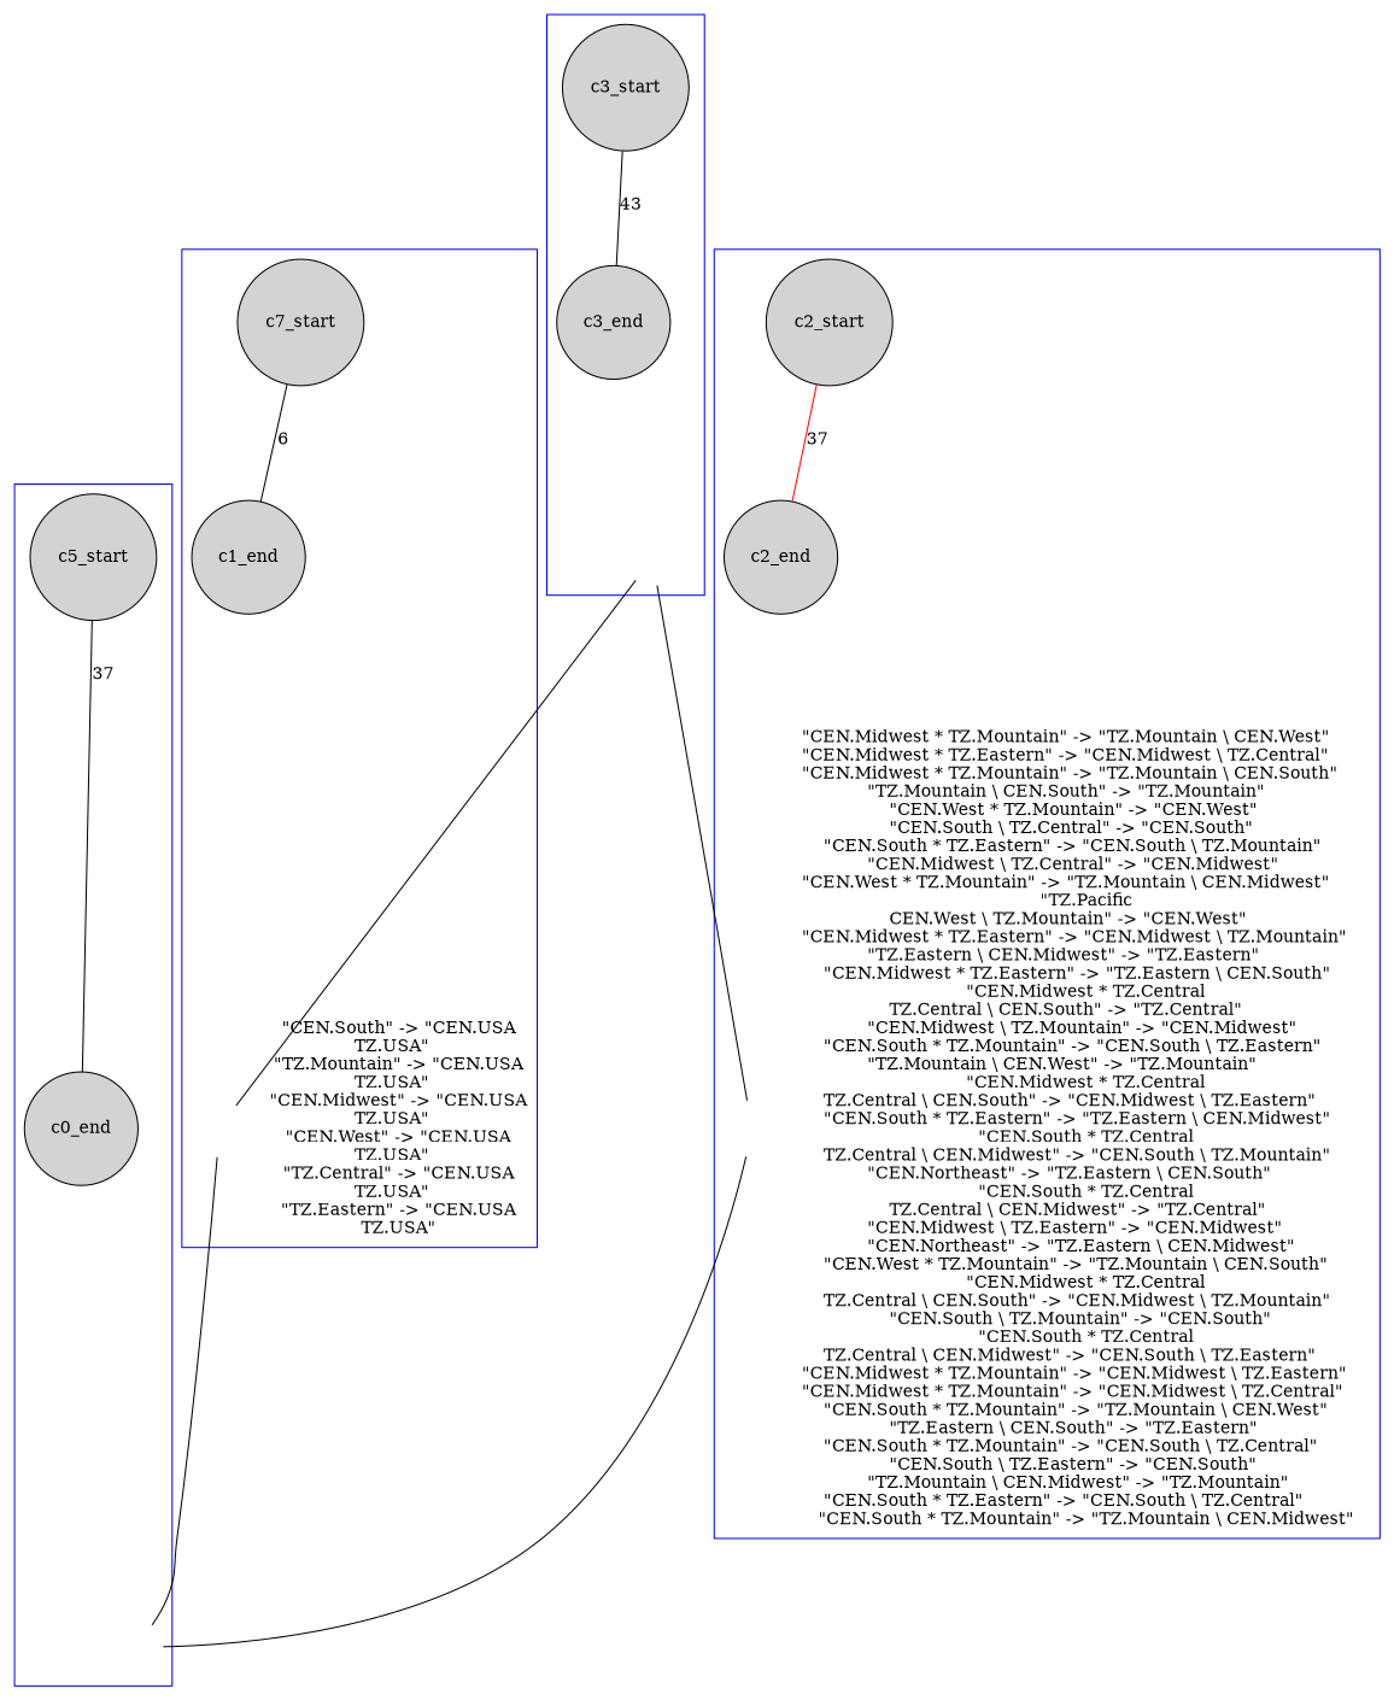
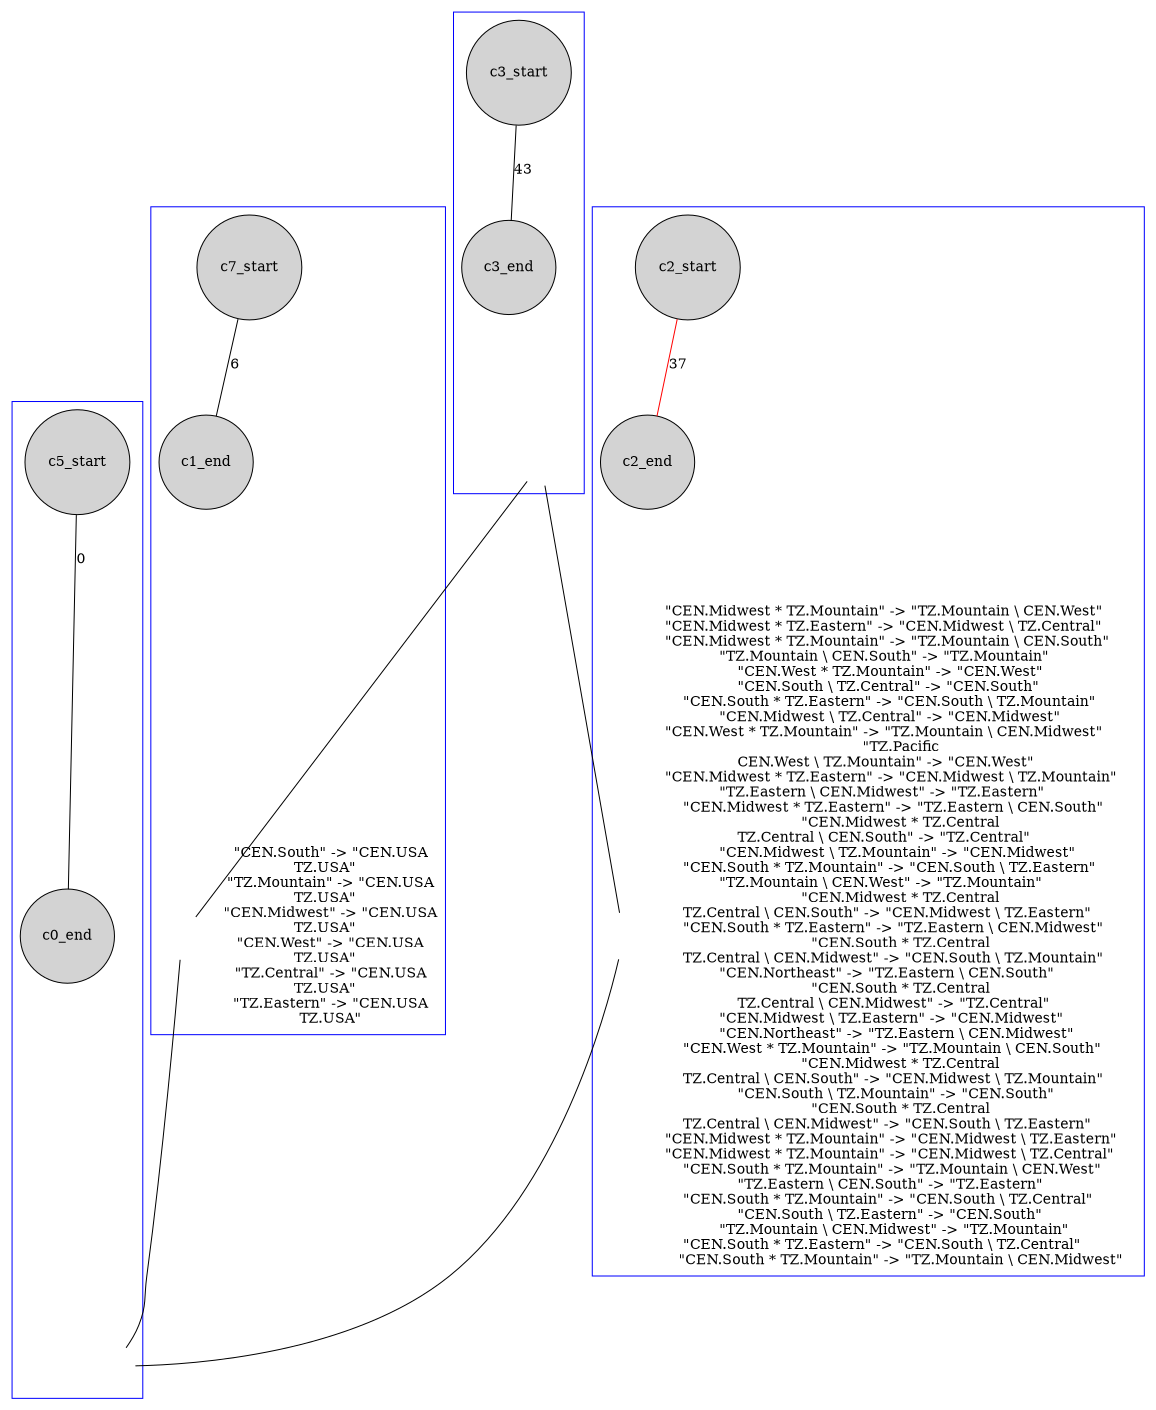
  digraph {
    node [shape=circle style=filled]
    edge [dir=none labeldistance=1.5 minlen=2 style=invis]
    c2_start [width=.25]
    c2_end [width=.25]
    c2 [style=invis width=.25]
    n4 [label=c5_start width=.25]
    c0_end [width=.25]
    c0 [style=invis width=.25]
    n7 [label=c7_start width=.25]
    c1_end [width=.25]
    c1 [style=invis width=.25]
    c3_start [width=.25]
    c3_end [width=.25]
    c3 [style=invis width=.25]
    subgraph cluster_1 {
      color=blue
      c2_start
      c2_end
      c2
    }
    subgraph cluster_2 {
      color=blue
      n4
      c0_end
      c0
    }
    subgraph cluster_3 {
      color=blue
      n7
      c1_end
      c1
    }
    subgraph cluster_4 {
      color=blue
      c3_start
      c3_end
      c3
    }
    c2_start -> c2_end [arrowhead=normal color="#FF0000" constraint=true label=37 penwidth=1 style=solid]
    c2_start -> c2
    c2_end -> c2
    c2 -> c2 [color=transparent label="\"CEN.Midwest * TZ.Mountain\" -> \"TZ.Mountain \\ CEN.West\"	\n\"CEN.Midwest * TZ.Eastern\" -> \"CEN.Midwest \\ TZ.Central\"	\n\"CEN.Midwest * TZ.Mountain\" -> \"TZ.Mountain \\ CEN.South\"	\n\"TZ.Mountain \\ CEN.South\" -> \"TZ.Mountain\"	\n\"CEN.West * TZ.Mountain\" -> \"CEN.West\"	\n\"CEN.South \\ TZ.Central\" -> \"CEN.South\"	\n\"CEN.South * TZ.Eastern\" -> \"CEN.South \\ TZ.Mountain\"	\n\"CEN.Midwest \\ TZ.Central\" -> \"CEN.Midwest\"	\n\"CEN.West * TZ.Mountain\" -> \"TZ.Mountain \\ CEN.Midwest\"	\n\"TZ.Pacific\nCEN.West \\ TZ.Mountain\" -> \"CEN.West\"	\n\"CEN.Midwest * TZ.Eastern\" -> \"CEN.Midwest \\ TZ.Mountain\"	\n\"TZ.Eastern \\ CEN.Midwest\" -> \"TZ.Eastern\"	\n\"CEN.Midwest * TZ.Eastern\" -> \"TZ.Eastern \\ CEN.South\"	\n\"CEN.Midwest * TZ.Central\nTZ.Central \\ CEN.South\" -> \"TZ.Central\"	\n\"CEN.Midwest \\ TZ.Mountain\" -> \"CEN.Midwest\"	\n\"CEN.South * TZ.Mountain\" -> \"CEN.South \\ TZ.Eastern\"	\n\"TZ.Mountain \\ CEN.West\" -> \"TZ.Mountain\"	\n\"CEN.Midwest * TZ.Central\nTZ.Central \\ CEN.South\" -> \"CEN.Midwest \\ TZ.Eastern\"	\n\"CEN.South * TZ.Eastern\" -> \"TZ.Eastern \\ CEN.Midwest\"	\n\"CEN.South * TZ.Central\nTZ.Central \\ CEN.Midwest\" -> \"CEN.South \\ TZ.Mountain\"	\n\"CEN.Northeast\" -> \"TZ.Eastern \\ CEN.South\"	\n\"CEN.South * TZ.Central\nTZ.Central \\ CEN.Midwest\" -> \"TZ.Central\"	\n\"CEN.Midwest \\ TZ.Eastern\" -> \"CEN.Midwest\"	\n\"CEN.Northeast\" -> \"TZ.Eastern \\ CEN.Midwest\"	\n\"CEN.West * TZ.Mountain\" -> \"TZ.Mountain \\ CEN.South\"	\n\"CEN.Midwest * TZ.Central\nTZ.Central \\ CEN.South\" -> \"CEN.Midwest \\ TZ.Mountain\"	\n\"CEN.South \\ TZ.Mountain\" -> \"CEN.South\"	\n\"CEN.South * TZ.Central\nTZ.Central \\ CEN.Midwest\" -> \"CEN.South \\ TZ.Eastern\"	\n\"CEN.Midwest * TZ.Mountain\" -> \"CEN.Midwest \\ TZ.Eastern\"	\n\"CEN.Midwest * TZ.Mountain\" -> \"CEN.Midwest \\ TZ.Central\"	\n\"CEN.South * TZ.Mountain\" -> \"TZ.Mountain \\ CEN.West\"	\n\"TZ.Eastern \\ CEN.South\" -> \"TZ.Eastern\"	\n\"CEN.South * TZ.Mountain\" -> \"CEN.South \\ TZ.Central\"	\n\"CEN.South \\ TZ.Eastern\" -> \"CEN.South\"	\n\"TZ.Mountain \\ CEN.Midwest\" -> \"TZ.Mountain\"	\n\"CEN.South * TZ.Eastern\" -> \"CEN.South \\ TZ.Central\"	\n\"CEN.South * TZ.Mountain\" -> \"TZ.Mountain \\ CEN.Midwest\"" labelangle=270 style=""]
    c2 -> c0 [style=""]
-   n4 -> c0_end [arrowhead=normal constraint=true label=37 penwidth=1 style=solid]
+   n4 -> c0_end [arrowhead=normal constraint=true label=0 penwidth=1 style=solid]
    n4 -> c0
    c0_end -> c0
    n7 -> c1_end [arrowhead=normal color="#000000" constraint=true label=6 penwidth=1 style=solid]
    n7 -> c1
    c1_end -> c1
    c1 -> c0 [style=""]
    c1 -> c1 [color=transparent label="\"CEN.South\" -> \"CEN.USA\nTZ.USA\"	\n\"TZ.Mountain\" -> \"CEN.USA\nTZ.USA\"	\n\"CEN.Midwest\" -> \"CEN.USA\nTZ.USA\"	\n\"CEN.West\" -> \"CEN.USA\nTZ.USA\"	\n\"TZ.Central\" -> \"CEN.USA\nTZ.USA\"	\n\"TZ.Eastern\" -> \"CEN.USA\nTZ.USA\"" labelangle=270 style=""]
    c3_start -> c3_end [arrowhead=normal constraint=true label=43 penwidth=1 style=solid]
    c3_start -> c3
    c3_end -> c3
    c3 -> c2 [style=""]
    c3 -> c1 [style=""]
  }
